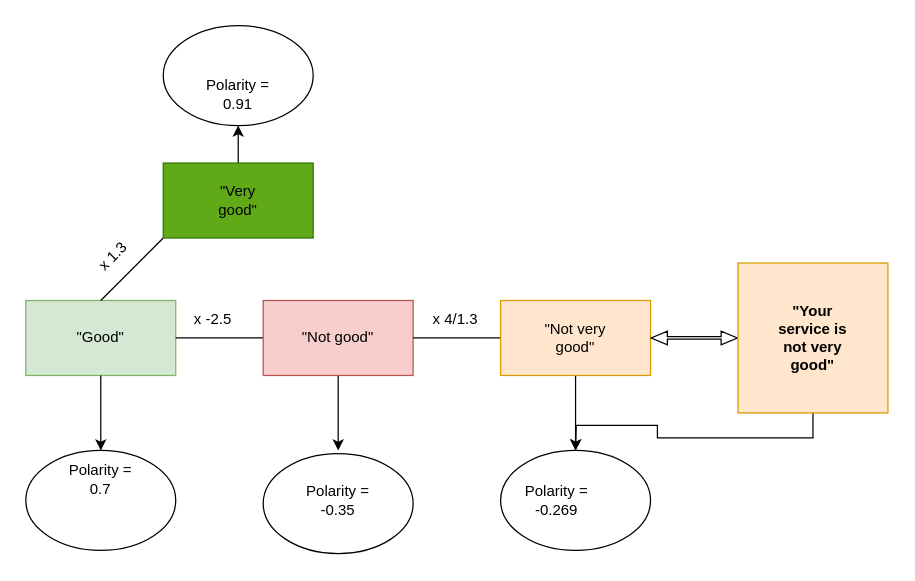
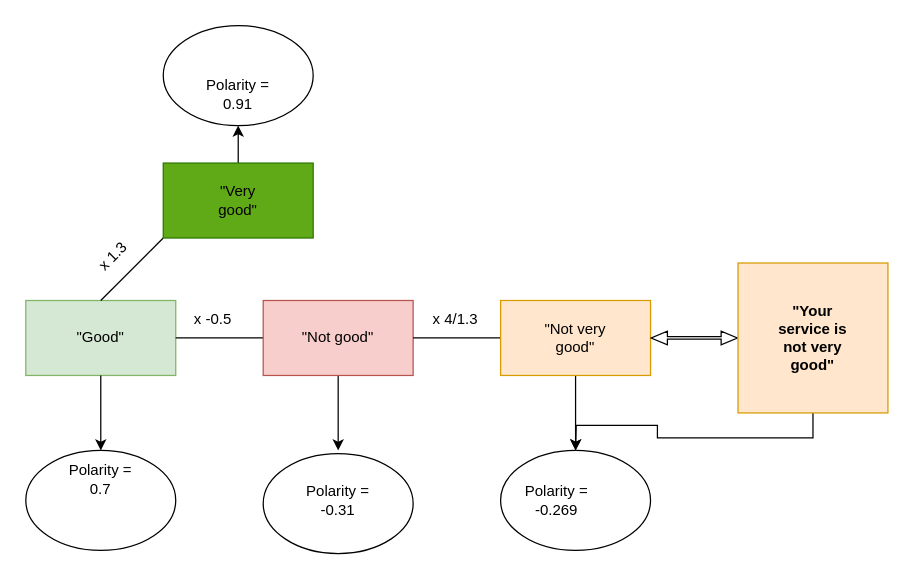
  <mxCell id="0" />
  <mxCell id="1" parent="0" />
  <mxCell id="2" value="" style="rounded=0;whiteSpace=wrap;html=1;fillColor=#d5e8d4;strokeColor=#82b366;" vertex="1" parent="1"><mxGeometry x="20" y="240" width="120" height="60" as="geometry" /></mxCell>
  <mxCell id="3" value="&quot;Good&quot;" style="text;html=1;strokeColor=none;fillColor=none;align=center;verticalAlign=middle;whiteSpace=wrap;rounded=0;" vertex="1" parent="1"><mxGeometry x="50" y="255" width="60" height="30" as="geometry" /></mxCell>
  <mxCell id="4" value="" style="endArrow=classic;html=1;rounded=0;entryX=0.5;entryY=0;entryDx=0;entryDy=0;exitX=0.5;exitY=1;exitDx=0;exitDy=0;" edge="1" parent="1" source="2" target="5"><mxGeometry width="50" height="50" relative="1" as="geometry"><mxPoint x="60" y="300" as="sourcePoint" /><mxPoint x="60" y="350" as="targetPoint" /><Array as="points" /></mxGeometry></mxCell>
  <mxCell id="5" value="" style="ellipse;whiteSpace=wrap;html=1;" vertex="1" parent="1"><mxGeometry x="20" y="360" width="120" height="80" as="geometry" /></mxCell>
  <mxCell id="6" value="Polarity = 0.7" style="text;html=1;strokeColor=none;fillColor=none;align=center;verticalAlign=middle;whiteSpace=wrap;rounded=0;" vertex="1" parent="1"><mxGeometry x="50" y="365" width="60" height="35" as="geometry" /></mxCell>
  <mxCell id="7" value="" style="endArrow=none;html=1;rounded=0;" edge="1" parent="1"><mxGeometry width="50" height="50" relative="1" as="geometry"><mxPoint x="140" y="270" as="sourcePoint" /><mxPoint x="210" y="270" as="targetPoint" /></mxGeometry></mxCell>
- <mxCell id="8" value="x -2.5" style="text;html=1;strokeColor=none;fillColor=none;align=center;verticalAlign=middle;whiteSpace=wrap;rounded=0;" vertex="1" parent="1"><mxGeometry x="140" y="240" width="60" height="30" as="geometry" /></mxCell>
+ <mxCell id="8" value="x -0.5" style="text;html=1;strokeColor=none;fillColor=none;align=center;verticalAlign=middle;whiteSpace=wrap;rounded=0;" vertex="1" parent="1"><mxGeometry x="140" y="240" width="60" height="30" as="geometry" /></mxCell>
  <mxCell id="9" style="edgeStyle=orthogonalEdgeStyle;rounded=0;orthogonalLoop=1;jettySize=auto;html=1;exitX=0.5;exitY=1;exitDx=0;exitDy=0;" edge="1" parent="1" source="10"><mxGeometry relative="1" as="geometry"><mxPoint x="270" y="360" as="targetPoint" /></mxGeometry></mxCell>
  <mxCell id="10" value="" style="rounded=0;whiteSpace=wrap;html=1;fillColor=#f8cecc;strokeColor=#b85450;" vertex="1" parent="1"><mxGeometry x="210" y="240" width="120" height="60" as="geometry" /></mxCell>
  <mxCell id="11" value="&quot;Not good&quot;" style="text;html=1;strokeColor=none;fillColor=none;align=center;verticalAlign=middle;whiteSpace=wrap;rounded=0;" vertex="1" parent="1"><mxGeometry x="240" y="255" width="60" height="30" as="geometry" /></mxCell>
  <mxCell id="12" value="" style="endArrow=none;html=1;rounded=0;" edge="1" parent="1"><mxGeometry width="50" height="50" relative="1" as="geometry"><mxPoint x="330" y="270" as="sourcePoint" /><mxPoint x="400" y="270" as="targetPoint" /></mxGeometry></mxCell>
  <mxCell id="13" style="edgeStyle=orthogonalEdgeStyle;rounded=0;orthogonalLoop=1;jettySize=auto;html=1;exitX=0.5;exitY=1;exitDx=0;exitDy=0;" edge="1" parent="1" source="14"><mxGeometry relative="1" as="geometry"><mxPoint x="460" y="360" as="targetPoint" /></mxGeometry></mxCell>
  <mxCell id="14" value="" style="rounded=0;whiteSpace=wrap;html=1;fillColor=#ffe6cc;strokeColor=#d79b00;" vertex="1" parent="1"><mxGeometry x="400" y="240" width="120" height="60" as="geometry" /></mxCell>
  <mxCell id="15" value="&quot;Not very good&quot;" style="text;html=1;strokeColor=none;fillColor=none;align=center;verticalAlign=middle;whiteSpace=wrap;rounded=0;" vertex="1" parent="1"><mxGeometry x="430" y="255" width="60" height="30" as="geometry" /></mxCell>
  <mxCell id="16" value="x 4/1.3" style="text;html=1;strokeColor=none;fillColor=none;align=center;verticalAlign=middle;whiteSpace=wrap;rounded=0;" vertex="1" parent="1"><mxGeometry x="333.5" y="240" width="60" height="30" as="geometry" /></mxCell>
  <mxCell id="17" value="" style="endArrow=none;html=1;rounded=0;" edge="1" parent="1"><mxGeometry width="50" height="50" relative="1" as="geometry"><mxPoint x="80" y="240" as="sourcePoint" /><mxPoint x="130" y="190" as="targetPoint" /></mxGeometry></mxCell>
  <mxCell id="18" style="edgeStyle=orthogonalEdgeStyle;rounded=0;orthogonalLoop=1;jettySize=auto;html=1;exitX=0.5;exitY=0;exitDx=0;exitDy=0;" edge="1" parent="1" source="19" target="26"><mxGeometry relative="1" as="geometry"><mxPoint x="190" y="100" as="targetPoint" /></mxGeometry></mxCell>
  <mxCell id="19" value="" style="rounded=0;whiteSpace=wrap;html=1;fillColor=#60a917;fontColor=#ffffff;strokeColor=#2D7600;" vertex="1" parent="1"><mxGeometry x="130" y="130" width="120" height="60" as="geometry" /></mxCell>
  <mxCell id="20" value="&quot;Very good&quot;" style="text;html=1;strokeColor=none;fillColor=none;align=center;verticalAlign=middle;whiteSpace=wrap;rounded=0;" vertex="1" parent="1"><mxGeometry x="160" y="145" width="60" height="30" as="geometry" /></mxCell>
  <mxCell id="21" value="x 1.3" style="text;html=1;strokeColor=none;fillColor=none;align=center;verticalAlign=middle;whiteSpace=wrap;rounded=0;rotation=-45;" vertex="1" parent="1"><mxGeometry x="60" y="190" width="60" height="30" as="geometry" /></mxCell>
  <mxCell id="22" value="" style="shape=flexArrow;endArrow=classic;startArrow=classic;html=1;rounded=0;width=2;endSize=4;endWidth=8;startWidth=8;startSize=4;" edge="1" parent="1"><mxGeometry width="100" height="100" relative="1" as="geometry"><mxPoint x="520" y="270" as="sourcePoint" /><mxPoint x="590" y="270" as="targetPoint" /></mxGeometry></mxCell>
  <mxCell id="23" style="edgeStyle=orthogonalEdgeStyle;rounded=0;orthogonalLoop=1;jettySize=auto;html=1;exitX=0.5;exitY=1;exitDx=0;exitDy=0;" edge="1" parent="1" source="24"><mxGeometry relative="1" as="geometry"><mxPoint x="460" y="360" as="targetPoint" /></mxGeometry></mxCell>
  <mxCell id="24" value="" style="rounded=0;whiteSpace=wrap;html=1;fillColor=#ffe6cc;strokeColor=#d79b00;" vertex="1" parent="1"><mxGeometry x="590" y="210" width="120" height="120" as="geometry" /></mxCell>
  <mxCell id="25" value="&lt;b&gt;&quot;Your service is not very good&quot;&lt;/b&gt;" style="text;html=1;strokeColor=none;fillColor=none;align=center;verticalAlign=middle;whiteSpace=wrap;rounded=0;" vertex="1" parent="1"><mxGeometry x="620" y="255" width="60" height="30" as="geometry" /></mxCell>
  <mxCell id="26" value="" style="ellipse;whiteSpace=wrap;html=1;" vertex="1" parent="1"><mxGeometry x="130" y="20" width="120" height="80" as="geometry" /></mxCell>
  <mxCell id="27" value="Polarity = 0.91" style="text;html=1;strokeColor=none;fillColor=none;align=center;verticalAlign=middle;whiteSpace=wrap;rounded=0;" vertex="1" parent="1"><mxGeometry x="160" y="60" width="60" height="30" as="geometry" /></mxCell>
  <mxCell id="28" value="" style="ellipse;whiteSpace=wrap;html=1;" vertex="1" parent="1"><mxGeometry x="210" y="362.5" width="120" height="80" as="geometry" /></mxCell>
- <mxCell id="29" value="Polarity = -0.35" style="text;html=1;strokeColor=none;fillColor=none;align=center;verticalAlign=middle;whiteSpace=wrap;rounded=0;" vertex="1" parent="1"><mxGeometry x="240" y="385" width="60" height="30" as="geometry" /></mxCell>
+ <mxCell id="29" value="Polarity = -0.31" style="text;html=1;strokeColor=none;fillColor=none;align=center;verticalAlign=middle;whiteSpace=wrap;rounded=0;" vertex="1" parent="1"><mxGeometry x="240" y="385" width="60" height="30" as="geometry" /></mxCell>
  <mxCell id="30" value="" style="ellipse;whiteSpace=wrap;html=1;" vertex="1" parent="1"><mxGeometry x="400" y="360" width="120" height="80" as="geometry" /></mxCell>
  <mxCell id="31" value="Polarity = -0.269" style="text;html=1;strokeColor=none;fillColor=none;align=center;verticalAlign=middle;whiteSpace=wrap;rounded=0;" vertex="1" parent="1"><mxGeometry x="415" y="385" width="60" height="30" as="geometry" /></mxCell>
